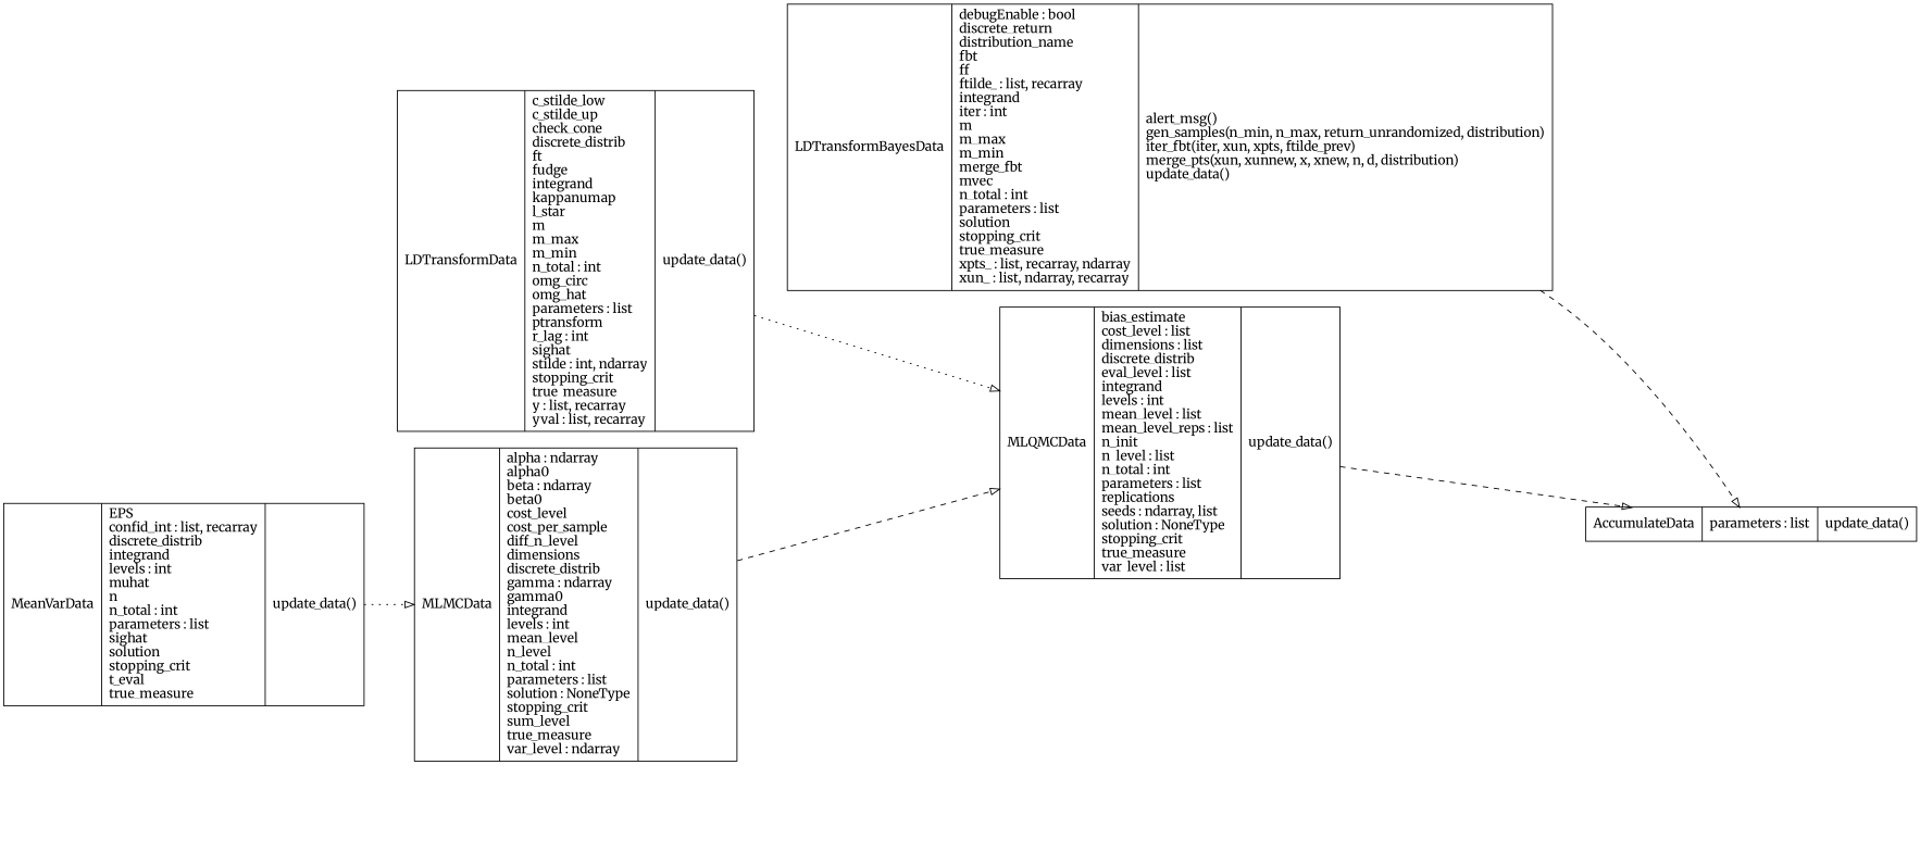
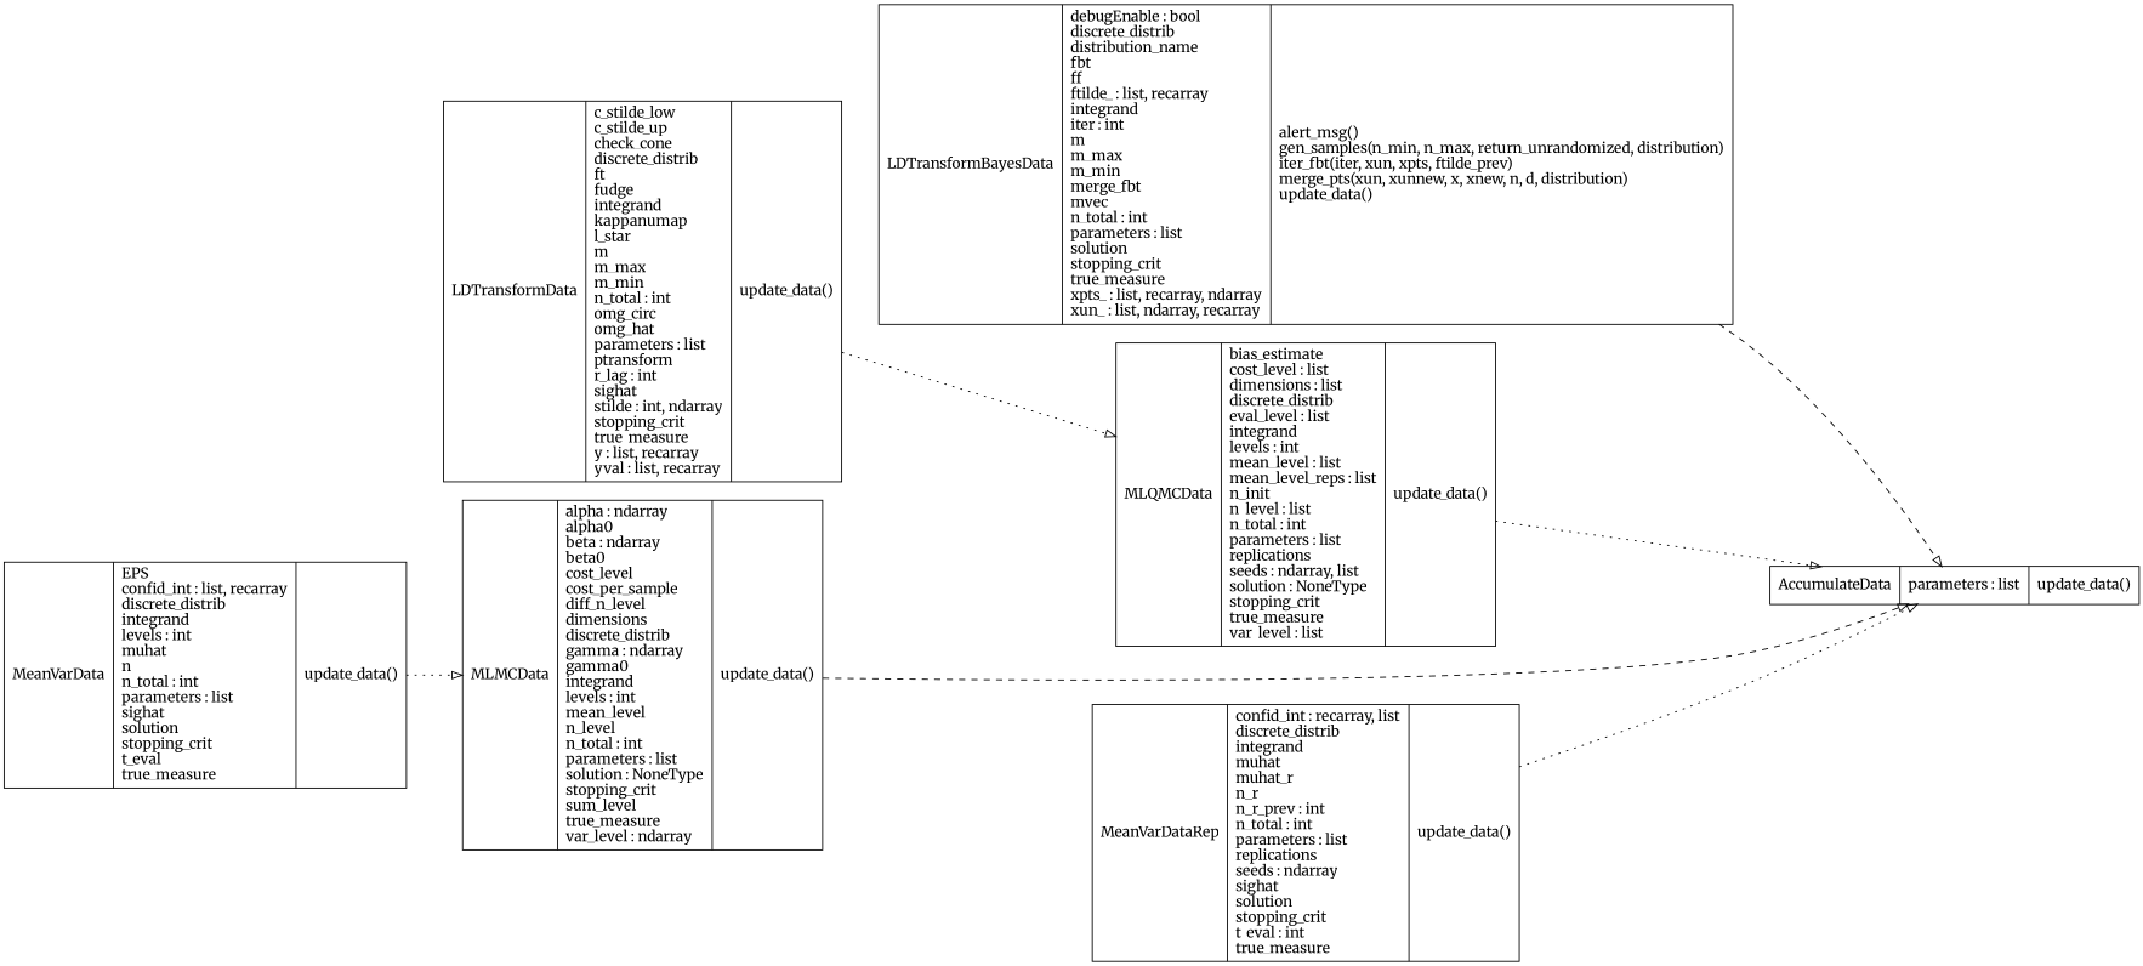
  digraph {
    fontname=Merriweather
    rankdir=LR
    node [fontname=Merriweather shape=record]
    edge [arrowhead=empty arrowtail=none fontname=Merriweather style=dotted]
    n1 [label="{AccumulateData|parameters : list\l|update_data()\l}"]
-   n2 [label="{LDTransformBayesData|debugEnable : bool\ldiscrete_return\ldistribution_name\lfbt\lff\lftilde_ : list, recarray\lintegrand\liter : int\lm\lm_max\lm_min\lmerge_fbt\lmvec\ln_total : int\lparameters : list\lsolution\lstopping_crit\ltrue_measure\lxpts_ : list, recarray, ndarray\lxun_ : list, ndarray, recarray\l|alert_msg()\lgen_samples(n_min, n_max, return_unrandomized, distribution)\liter_fbt(iter, xun, xpts, ftilde_prev)\lmerge_pts(xun, xunnew, x, xnew, n, d, distribution)\lupdate_data()\l}"]
+   n2 [label="{LDTransformBayesData|debugEnable : bool\ldiscrete_distrib\ldistribution_name\lfbt\lff\lftilde_ : list, recarray\lintegrand\liter : int\lm\lm_max\lm_min\lmerge_fbt\lmvec\ln_total : int\lparameters : list\lsolution\lstopping_crit\ltrue_measure\lxpts_ : list, recarray, ndarray\lxun_ : list, ndarray, recarray\l|alert_msg()\lgen_samples(n_min, n_max, return_unrandomized, distribution)\liter_fbt(iter, xun, xpts, ftilde_prev)\lmerge_pts(xun, xunnew, x, xnew, n, d, distribution)\lupdate_data()\l}"]
    n3 [label="{LDTransformData|c_stilde_low\lc_stilde_up\lcheck_cone\ldiscrete_distrib\lft\lfudge\lintegrand\lkappanumap\ll_star\lm\lm_max\lm_min\ln_total : int\lomg_circ\lomg_hat\lparameters : list\lptransform\lr_lag : int\lsighat\lstilde : int, ndarray\lstopping_crit\ltrue_measure\ly : list, recarray\lyval : list, recarray\l|update_data()\l}"]
    n4 [label="{MLQMCData|bias_estimate\lcost_level : list\ldimensions : list\ldiscrete_distrib\leval_level : list\lintegrand\llevels : int\lmean_level : list\lmean_level_reps : list\ln_init\ln_level : list\ln_total : int\lparameters : list\lreplications\lseeds : ndarray, list\lsolution : NoneType\lstopping_crit\ltrue_measure\lvar_level : list\l|update_data()\l}"]
    n5 [label="{MLMCData|alpha : ndarray\lalpha0\lbeta : ndarray\lbeta0\lcost_level\lcost_per_sample\ldiff_n_level\ldimensions\ldiscrete_distrib\lgamma : ndarray\lgamma0\lintegrand\llevels : int\lmean_level\ln_level\ln_total : int\lparameters : list\lsolution : NoneType\lstopping_crit\lsum_level\ltrue_measure\lvar_level : ndarray\l|update_data()\l}"]
    n6 [label="{MeanVarData|EPS\lconfid_int : list, recarray\ldiscrete_distrib\lintegrand\llevels : int\lmuhat\ln\ln_total : int\lparameters : list\lsighat\lsolution\lstopping_crit\lt_eval\ltrue_measure\l|update_data()\l}"]
+   n7 [label="{MeanVarDataRep|confid_int : recarray, list\ldiscrete_distrib\lintegrand\lmuhat\lmuhat_r\ln_r\ln_r_prev : int\ln_total : int\lparameters : list\lreplications\lseeds : ndarray\lsighat\lsolution\lstopping_crit\lt_eval : int\ltrue_measure\l|update_data()\l}"]
    n2 -> n1 [style=dashed]
    n3 -> n4
-   n4 -> n1 [style=dashed]
-   n5 -> n4 [style=dashed]
+   n4 -> n1
+   n5 -> n1 [style=dashed]
    n6 -> n5
+   n7 -> n1
  }
